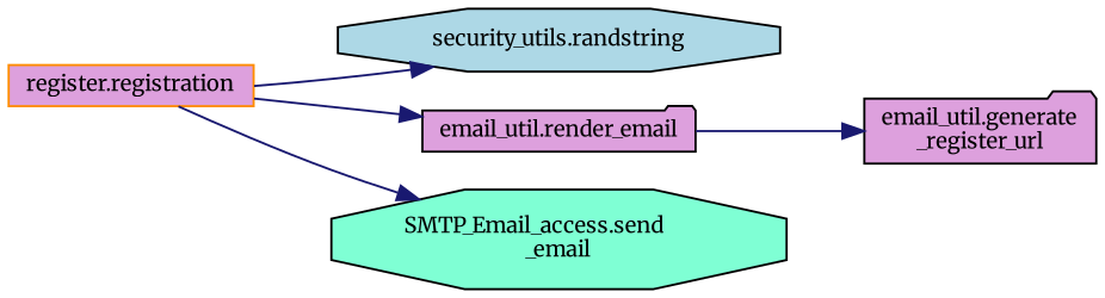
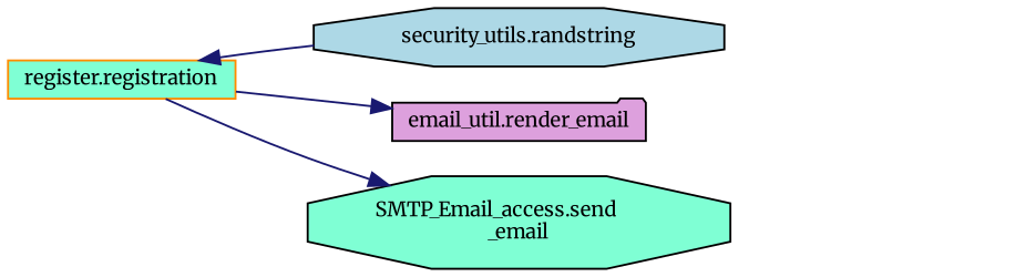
  digraph {
    fontname=Merriweather
    rankdir=LR
    node [color=black fillcolor=aquamarine fontname=Merriweather fontsize=10 shape=octagon style=filled]
    edge [color=midnightblue fontname=Merriweather fontsize=10 labelfontname=Helvetica labelfontsize=10 style=solid]
-   n1 [color=darkorange fillcolor=plum fontcolor=black height=0.2 label="register.registration" shape=box width=0.4]
+   n1 [color=darkorange fontcolor=black height=0.2 label="register.registration" shape=box width=0.4]
    n2 [fillcolor=lightblue height=0.2 label="security_utils.randstring" width=0.4]
    n3 [fillcolor=plum height=0.2 label="email_util.render_email" shape=folder width=0.4]
    n4 [height=0.2 label="SMTP_Email_access.send\l_email" width=0.4]
-   n5 [fillcolor=plum height=0.2 label="email_util.generate\l_register_url" shape=folder width=0.4]
-   n1 -> n2
+   n2 -> n1
    n1 -> n3
    n1 -> n4
-   n3 -> n5
  }
